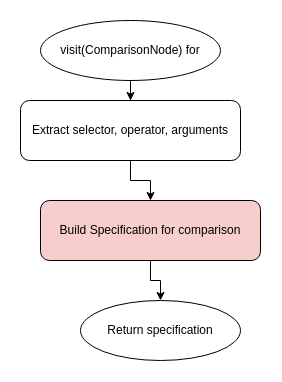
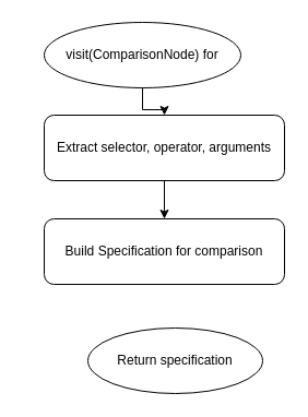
  <mxCell id="0" />
  <mxCell id="1" parent="0" />
  <mxCell id="2" value="visit(ComparisonNode) for" style="ellipse;whiteSpace=wrap;html=1;" vertex="1" parent="1"><mxGeometry x="40" y="20" width="180" height="60" as="geometry" /></mxCell>
- <mxCell id="3" value="Extract selector, operator, arguments" style="rounded=1;whiteSpace=wrap;html=1;" vertex="1" parent="1"><mxGeometry x="20" y="100" width="220" height="60" as="geometry" /></mxCell>
- <mxCell id="4" value="Build Specification for comparison" style="rounded=1;whiteSpace=wrap;html=1;fillColor=#f8cecc;" vertex="1" parent="1"><mxGeometry x="40" y="200" width="220" height="60" as="geometry" /></mxCell>
+ <mxCell id="3" value="Extract selector, operator, arguments" style="rounded=1;whiteSpace=wrap;html=1;" vertex="1" parent="1"><mxGeometry x="40" y="105" width="220" height="60" as="geometry" /></mxCell>
+ <mxCell id="4" value="Build Specification for comparison" style="rounded=1;whiteSpace=wrap;html=1;" vertex="1" parent="1"><mxGeometry x="40" y="200" width="220" height="60" as="geometry" /></mxCell>
  <mxCell id="5" value="Return specification" style="ellipse;whiteSpace=wrap;html=1;" vertex="1" parent="1"><mxGeometry x="80" y="300" width="160" height="60" as="geometry" /></mxCell>
  <mxCell id="6" style="edgeStyle=orthogonalEdgeStyle;rounded=0;orthogonalLoop=1;jettySize=auto;html=1;" edge="1" parent="1" source="2" target="3"><mxGeometry relative="1" as="geometry" /></mxCell>
  <mxCell id="7" style="edgeStyle=orthogonalEdgeStyle;rounded=0;orthogonalLoop=1;jettySize=auto;html=1;" edge="1" parent="1" source="3" target="4"><mxGeometry relative="1" as="geometry" /></mxCell>
- <mxCell id="8" style="edgeStyle=orthogonalEdgeStyle;rounded=0;orthogonalLoop=1;jettySize=auto;html=1;" edge="1" parent="1" source="4" target="5"><mxGeometry relative="1" as="geometry" /></mxCell>
